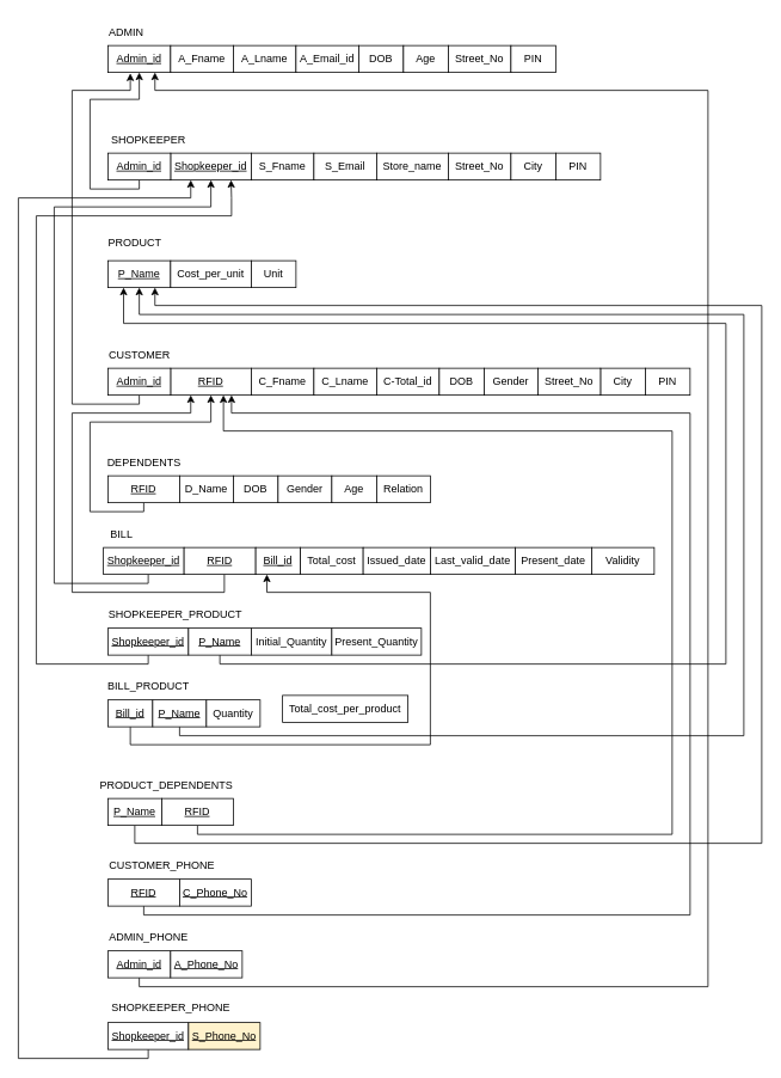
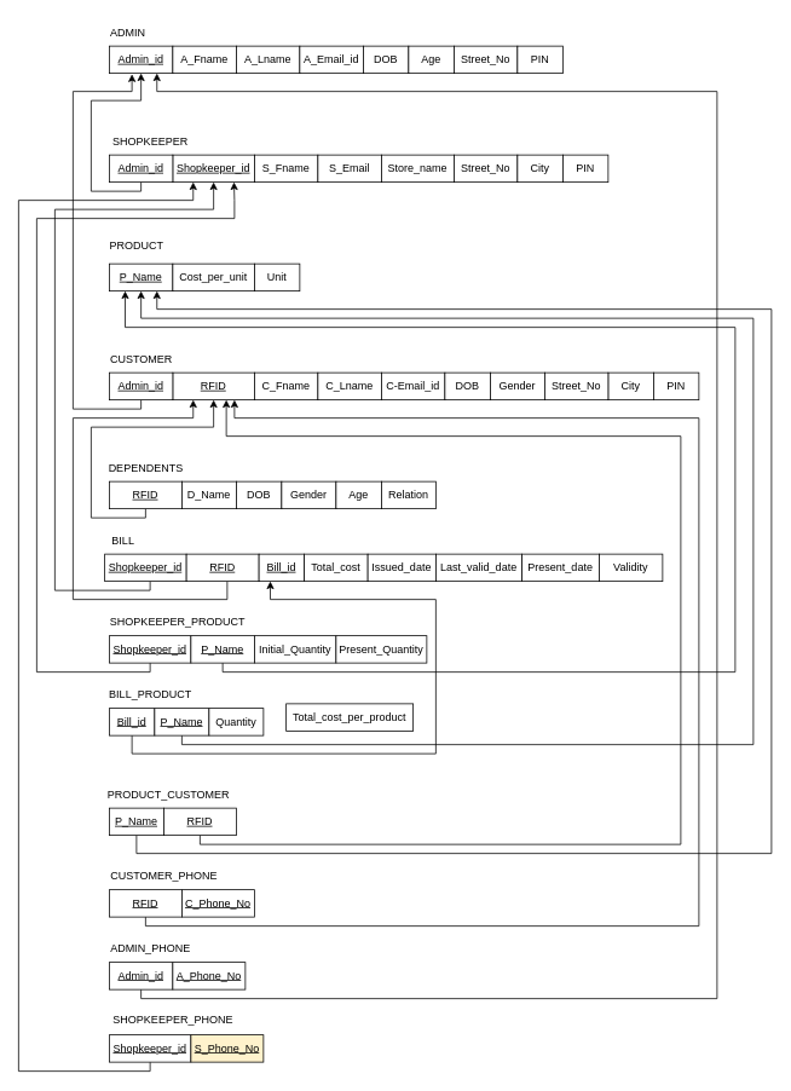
  <mxCell id="0" />
  <mxCell id="1" parent="0" />
  <mxCell id="2" value="&lt;u&gt;Admin_id&lt;/u&gt;" style="rounded=0;whiteSpace=wrap;html=1;" parent="1" vertex="1"><mxGeometry x="120" y="50" width="70" height="30" as="geometry" /></mxCell>
  <mxCell id="3" value="A_Fname" style="rounded=0;whiteSpace=wrap;html=1;" parent="1" vertex="1"><mxGeometry x="190" y="50" width="70" height="30" as="geometry" /></mxCell>
  <mxCell id="4" value="A_Lname" style="rounded=0;whiteSpace=wrap;html=1;" parent="1" vertex="1"><mxGeometry x="260" y="50" width="70" height="30" as="geometry" /></mxCell>
  <mxCell id="5" value="A_Email_id" style="rounded=0;whiteSpace=wrap;html=1;" parent="1" vertex="1"><mxGeometry x="330" y="50" width="70" height="30" as="geometry" /></mxCell>
  <mxCell id="6" value="DOB" style="rounded=0;whiteSpace=wrap;html=1;" parent="1" vertex="1"><mxGeometry x="400" y="50" width="50" height="30" as="geometry" /></mxCell>
  <mxCell id="7" value="Age" style="rounded=0;whiteSpace=wrap;html=1;" parent="1" vertex="1"><mxGeometry x="450" y="50" width="50" height="30" as="geometry" /></mxCell>
  <mxCell id="8" value="Street_No" style="rounded=0;whiteSpace=wrap;html=1;" parent="1" vertex="1"><mxGeometry x="500" y="50" width="70" height="30" as="geometry" /></mxCell>
  <mxCell id="9" value="PIN" style="rounded=0;whiteSpace=wrap;html=1;" parent="1" vertex="1"><mxGeometry x="570" y="50" width="50" height="30" as="geometry" /></mxCell>
  <mxCell id="10" value="&lt;u&gt;Shopkeeper_id&lt;/u&gt;" style="rounded=0;whiteSpace=wrap;html=1;" parent="1" vertex="1"><mxGeometry x="190" y="170" width="90" height="30" as="geometry" /></mxCell>
  <mxCell id="11" value="S_Fname" style="rounded=0;whiteSpace=wrap;html=1;" parent="1" vertex="1"><mxGeometry x="280" y="170" width="70" height="30" as="geometry" /></mxCell>
  <mxCell id="12" value="S_Email" style="rounded=0;whiteSpace=wrap;html=1;" parent="1" vertex="1"><mxGeometry x="350" y="170" width="70" height="30" as="geometry" /></mxCell>
  <mxCell id="13" value="Store_name" style="rounded=0;whiteSpace=wrap;html=1;" parent="1" vertex="1"><mxGeometry x="420" y="170" width="80" height="30" as="geometry" /></mxCell>
  <mxCell id="14" value="Street_No" style="rounded=0;whiteSpace=wrap;html=1;" parent="1" vertex="1"><mxGeometry x="500" y="170" width="70" height="30" as="geometry" /></mxCell>
  <mxCell id="15" value="City" style="rounded=0;whiteSpace=wrap;html=1;" parent="1" vertex="1"><mxGeometry x="570" y="170" width="50" height="30" as="geometry" /></mxCell>
  <mxCell id="16" value="PIN" style="rounded=0;whiteSpace=wrap;html=1;" parent="1" vertex="1"><mxGeometry x="620" y="170" width="50" height="30" as="geometry" /></mxCell>
  <mxCell id="17" style="edgeStyle=orthogonalEdgeStyle;rounded=0;orthogonalLoop=1;jettySize=auto;html=1;entryX=0.5;entryY=1;entryDx=0;entryDy=0;" parent="1" source="18" target="2" edge="1"><mxGeometry relative="1" as="geometry"><Array as="points"><mxPoint x="155" y="210" /><mxPoint x="100" y="210" /><mxPoint x="100" y="110" /><mxPoint x="155" y="110" /></Array></mxGeometry></mxCell>
  <mxCell id="18" value="&lt;u&gt;Admin_id&lt;/u&gt;" style="rounded=0;whiteSpace=wrap;html=1;" parent="1" vertex="1"><mxGeometry x="120" y="170" width="70" height="30" as="geometry" /></mxCell>
  <mxCell id="19" value="&lt;u&gt;P_Name&lt;/u&gt;" style="rounded=0;whiteSpace=wrap;html=1;" parent="1" vertex="1"><mxGeometry x="120" y="290" width="70" height="30" as="geometry" /></mxCell>
  <mxCell id="20" value="Cost_per_unit" style="rounded=0;whiteSpace=wrap;html=1;" parent="1" vertex="1"><mxGeometry x="190" y="290" width="90" height="30" as="geometry" /></mxCell>
  <mxCell id="21" value="Unit" style="rounded=0;whiteSpace=wrap;html=1;" parent="1" vertex="1"><mxGeometry x="280" y="290" width="50" height="30" as="geometry" /></mxCell>
  <mxCell id="22" value="&lt;u&gt;RFID&lt;/u&gt;" style="rounded=0;whiteSpace=wrap;html=1;" parent="1" vertex="1"><mxGeometry x="190" y="410" width="90" height="30" as="geometry" /></mxCell>
  <mxCell id="23" value="C_Fname" style="rounded=0;whiteSpace=wrap;html=1;" parent="1" vertex="1"><mxGeometry x="280" y="410" width="70" height="30" as="geometry" /></mxCell>
  <mxCell id="24" value="C_Lname" style="rounded=0;whiteSpace=wrap;html=1;" parent="1" vertex="1"><mxGeometry x="350" y="410" width="70" height="30" as="geometry" /></mxCell>
  <mxCell id="25" value="City" style="rounded=0;whiteSpace=wrap;html=1;" parent="1" vertex="1"><mxGeometry x="670" y="410" width="50" height="30" as="geometry" /></mxCell>
  <mxCell id="26" value="PIN" style="rounded=0;whiteSpace=wrap;html=1;" parent="1" vertex="1"><mxGeometry x="720" y="410" width="50" height="30" as="geometry" /></mxCell>
  <mxCell id="27" style="edgeStyle=orthogonalEdgeStyle;rounded=0;orthogonalLoop=1;jettySize=auto;html=1;entryX=0.357;entryY=1.033;entryDx=0;entryDy=0;entryPerimeter=0;" parent="1" source="28" target="2" edge="1"><mxGeometry relative="1" as="geometry"><Array as="points"><mxPoint x="155" y="450" /><mxPoint x="80" y="450" /><mxPoint x="80" y="100" /><mxPoint x="145" y="100" /></Array></mxGeometry></mxCell>
  <mxCell id="28" value="&lt;u&gt;Admin_id&lt;/u&gt;" style="rounded=0;whiteSpace=wrap;html=1;" parent="1" vertex="1"><mxGeometry x="120" y="410" width="70" height="30" as="geometry" /></mxCell>
- <mxCell id="29" value="C-Total_id" style="rounded=0;whiteSpace=wrap;html=1;" parent="1" vertex="1"><mxGeometry x="420" y="410" width="70" height="30" as="geometry" /></mxCell>
+ <mxCell id="29" value="C-Email_id" style="rounded=0;whiteSpace=wrap;html=1;" parent="1" vertex="1"><mxGeometry x="420" y="410" width="70" height="30" as="geometry" /></mxCell>
  <mxCell id="30" value="DOB" style="rounded=0;whiteSpace=wrap;html=1;" parent="1" vertex="1"><mxGeometry x="490" y="410" width="50" height="30" as="geometry" /></mxCell>
  <mxCell id="31" value="Gender" style="rounded=0;whiteSpace=wrap;html=1;" parent="1" vertex="1"><mxGeometry x="540" y="410" width="60" height="30" as="geometry" /></mxCell>
  <mxCell id="32" value="Street_No" style="rounded=0;whiteSpace=wrap;html=1;" parent="1" vertex="1"><mxGeometry x="600" y="410" width="70" height="30" as="geometry" /></mxCell>
  <mxCell id="33" style="edgeStyle=orthogonalEdgeStyle;rounded=0;orthogonalLoop=1;jettySize=auto;html=1;entryX=0.5;entryY=1;entryDx=0;entryDy=0;" parent="1" source="34" target="22" edge="1"><mxGeometry relative="1" as="geometry"><Array as="points"><mxPoint x="160" y="570" /><mxPoint x="100" y="570" /><mxPoint x="100" y="470" /><mxPoint x="235" y="470" /></Array></mxGeometry></mxCell>
  <mxCell id="34" value="&lt;u&gt;RFID&lt;/u&gt;" style="rounded=0;whiteSpace=wrap;html=1;" parent="1" vertex="1"><mxGeometry x="120" y="530" width="80" height="30" as="geometry" /></mxCell>
  <mxCell id="35" value="D_Name" style="rounded=0;whiteSpace=wrap;html=1;" parent="1" vertex="1"><mxGeometry x="200" y="530" width="60" height="30" as="geometry" /></mxCell>
  <mxCell id="36" value="DOB" style="rounded=0;whiteSpace=wrap;html=1;" parent="1" vertex="1"><mxGeometry x="260" y="530" width="50" height="30" as="geometry" /></mxCell>
  <mxCell id="37" value="Gender" style="rounded=0;whiteSpace=wrap;html=1;" parent="1" vertex="1"><mxGeometry x="310" y="530" width="60" height="30" as="geometry" /></mxCell>
  <mxCell id="38" value="Age" style="rounded=0;whiteSpace=wrap;html=1;" parent="1" vertex="1"><mxGeometry x="370" y="530" width="50" height="30" as="geometry" /></mxCell>
  <mxCell id="39" value="Relation" style="rounded=0;whiteSpace=wrap;html=1;" parent="1" vertex="1"><mxGeometry x="420" y="530" width="60" height="30" as="geometry" /></mxCell>
  <mxCell id="40" style="edgeStyle=orthogonalEdgeStyle;rounded=0;orthogonalLoop=1;jettySize=auto;html=1;entryX=0.5;entryY=1;entryDx=0;entryDy=0;" parent="1" source="41" target="10" edge="1"><mxGeometry relative="1" as="geometry"><Array as="points"><mxPoint x="165" y="650" /><mxPoint x="60" y="650" /><mxPoint x="60" y="230" /><mxPoint x="235" y="230" /></Array></mxGeometry></mxCell>
  <mxCell id="41" value="&lt;u&gt;Shopkeeper_id&lt;/u&gt;" style="rounded=0;whiteSpace=wrap;html=1;" parent="1" vertex="1"><mxGeometry x="115" y="610" width="90" height="30" as="geometry" /></mxCell>
  <mxCell id="42" style="edgeStyle=orthogonalEdgeStyle;rounded=0;orthogonalLoop=1;jettySize=auto;html=1;entryX=0.25;entryY=1;entryDx=0;entryDy=0;" parent="1" source="43" target="22" edge="1"><mxGeometry relative="1" as="geometry"><Array as="points"><mxPoint x="250" y="660" /><mxPoint x="80" y="660" /><mxPoint x="80" y="460" /><mxPoint x="213" y="460" /></Array></mxGeometry></mxCell>
  <mxCell id="43" value="&lt;u&gt;RFID&lt;/u&gt;" style="rounded=0;whiteSpace=wrap;html=1;" parent="1" vertex="1"><mxGeometry x="205" y="610" width="80" height="30" as="geometry" /></mxCell>
  <mxCell id="44" value="&lt;u&gt;Bill_id&lt;/u&gt;" style="rounded=0;whiteSpace=wrap;html=1;" parent="1" vertex="1"><mxGeometry x="285" y="610" width="50" height="30" as="geometry" /></mxCell>
  <mxCell id="45" value="Total_cost" style="rounded=0;whiteSpace=wrap;html=1;" parent="1" vertex="1"><mxGeometry x="335" y="610" width="70" height="30" as="geometry" /></mxCell>
  <mxCell id="46" style="edgeStyle=orthogonalEdgeStyle;rounded=0;orthogonalLoop=1;jettySize=auto;html=1;entryX=0.75;entryY=1;entryDx=0;entryDy=0;" parent="1" source="47" target="10" edge="1"><mxGeometry relative="1" as="geometry"><mxPoint x="255" y="210" as="targetPoint" /><Array as="points"><mxPoint x="165" y="740" /><mxPoint x="40" y="740" /><mxPoint x="40" y="240" /><mxPoint x="258" y="240" /><mxPoint x="258" y="220" /></Array></mxGeometry></mxCell>
  <mxCell id="47" value="&lt;u&gt;Shopkeeper_id&lt;/u&gt;" style="rounded=0;whiteSpace=wrap;html=1;" parent="1" vertex="1"><mxGeometry x="120" y="700" width="90" height="30" as="geometry" /></mxCell>
  <mxCell id="48" style="edgeStyle=orthogonalEdgeStyle;rounded=0;orthogonalLoop=1;jettySize=auto;html=1;entryX=0.25;entryY=1;entryDx=0;entryDy=0;" parent="1" source="49" target="19" edge="1"><mxGeometry relative="1" as="geometry"><Array as="points"><mxPoint x="245" y="740" /><mxPoint x="810" y="740" /><mxPoint x="810" y="360" /><mxPoint x="138" y="360" /></Array></mxGeometry></mxCell>
  <mxCell id="49" value="&lt;u&gt;P_Name&lt;/u&gt;" style="rounded=0;whiteSpace=wrap;html=1;" parent="1" vertex="1"><mxGeometry x="210" y="700" width="70" height="30" as="geometry" /></mxCell>
  <mxCell id="50" style="edgeStyle=orthogonalEdgeStyle;rounded=0;orthogonalLoop=1;jettySize=auto;html=1;entryX=0.25;entryY=1;entryDx=0;entryDy=0;" parent="1" source="51" target="44" edge="1"><mxGeometry relative="1" as="geometry"><Array as="points"><mxPoint x="145" y="830" /><mxPoint x="480" y="830" /><mxPoint x="480" y="660" /><mxPoint x="298" y="660" /></Array><mxPoint x="270" y="660" as="targetPoint" /></mxGeometry></mxCell>
  <mxCell id="51" value="&lt;u&gt;Bill_id&lt;/u&gt;" style="rounded=0;whiteSpace=wrap;html=1;" parent="1" vertex="1"><mxGeometry x="120" y="780" width="50" height="30" as="geometry" /></mxCell>
  <mxCell id="52" style="edgeStyle=orthogonalEdgeStyle;rounded=0;orthogonalLoop=1;jettySize=auto;html=1;entryX=0.5;entryY=1;entryDx=0;entryDy=0;" parent="1" source="53" target="19" edge="1"><mxGeometry relative="1" as="geometry"><mxPoint x="950" y="460" as="targetPoint" /><Array as="points"><mxPoint x="200" y="820" /><mxPoint x="830" y="820" /><mxPoint x="830" y="350" /><mxPoint x="155" y="350" /></Array></mxGeometry></mxCell>
  <mxCell id="53" value="&lt;u&gt;P_Name&lt;/u&gt;" style="rounded=0;whiteSpace=wrap;html=1;" parent="1" vertex="1"><mxGeometry x="170" y="780" width="60" height="30" as="geometry" /></mxCell>
  <mxCell id="54" style="edgeStyle=orthogonalEdgeStyle;rounded=0;orthogonalLoop=1;jettySize=auto;html=1;entryX=0.75;entryY=1;entryDx=0;entryDy=0;" parent="1" source="55" target="19" edge="1"><mxGeometry relative="1" as="geometry"><mxPoint x="180" y="330" as="targetPoint" /><Array as="points"><mxPoint x="150" y="940" /><mxPoint x="850" y="940" /><mxPoint x="850" y="340" /><mxPoint x="173" y="340" /></Array></mxGeometry></mxCell>
  <mxCell id="55" value="&lt;u&gt;P_Name&lt;/u&gt;" style="rounded=0;whiteSpace=wrap;html=1;" parent="1" vertex="1"><mxGeometry x="120" y="890" width="60" height="30" as="geometry" /></mxCell>
  <mxCell id="56" style="edgeStyle=orthogonalEdgeStyle;rounded=0;orthogonalLoop=1;jettySize=auto;html=1;" parent="1" source="57" edge="1"><mxGeometry relative="1" as="geometry"><Array as="points"><mxPoint x="220" y="930" /><mxPoint x="750" y="930" /><mxPoint x="750" y="480" /><mxPoint x="249" y="480" /></Array><mxPoint x="249" y="440" as="targetPoint" /></mxGeometry></mxCell>
  <mxCell id="57" value="&lt;u&gt;RFID&lt;/u&gt;" style="rounded=0;whiteSpace=wrap;html=1;" parent="1" vertex="1"><mxGeometry x="180" y="890" width="80" height="30" as="geometry" /></mxCell>
  <mxCell id="58" style="edgeStyle=orthogonalEdgeStyle;rounded=0;orthogonalLoop=1;jettySize=auto;html=1;" parent="1" source="59" edge="1"><mxGeometry relative="1" as="geometry"><mxPoint x="258" y="440" as="targetPoint" /><Array as="points"><mxPoint x="160" y="1020" /><mxPoint x="770" y="1020" /><mxPoint x="770" y="460" /><mxPoint x="258" y="460" /></Array></mxGeometry></mxCell>
  <mxCell id="59" value="&lt;u&gt;RFID&lt;/u&gt;" style="rounded=0;whiteSpace=wrap;html=1;" parent="1" vertex="1"><mxGeometry x="120" y="980" width="80" height="30" as="geometry" /></mxCell>
  <mxCell id="60" value="&lt;u&gt;C_Phone_No&lt;/u&gt;" style="rounded=0;whiteSpace=wrap;html=1;" parent="1" vertex="1"><mxGeometry x="200" y="980" width="80" height="30" as="geometry" /></mxCell>
  <mxCell id="61" style="edgeStyle=orthogonalEdgeStyle;rounded=0;orthogonalLoop=1;jettySize=auto;html=1;entryX=0.75;entryY=1;entryDx=0;entryDy=0;" parent="1" source="62" target="2" edge="1"><mxGeometry relative="1" as="geometry"><Array as="points"><mxPoint x="155" y="1100" /><mxPoint x="790" y="1100" /><mxPoint x="790" y="100" /><mxPoint x="173" y="100" /></Array></mxGeometry></mxCell>
  <mxCell id="62" value="&lt;u&gt;Admin_id&lt;/u&gt;" style="rounded=0;whiteSpace=wrap;html=1;" parent="1" vertex="1"><mxGeometry x="120" y="1060" width="70" height="30" as="geometry" /></mxCell>
  <mxCell id="63" value="&lt;u&gt;A_Phone_No&lt;/u&gt;" style="rounded=0;whiteSpace=wrap;html=1;" parent="1" vertex="1"><mxGeometry x="190" y="1060" width="80" height="30" as="geometry" /></mxCell>
  <mxCell id="64" style="edgeStyle=orthogonalEdgeStyle;rounded=0;orthogonalLoop=1;jettySize=auto;html=1;entryX=0.25;entryY=1;entryDx=0;entryDy=0;" parent="1" source="65" target="10" edge="1"><mxGeometry relative="1" as="geometry"><mxPoint x="213" y="210" as="targetPoint" /><Array as="points"><mxPoint x="165" y="1180" /><mxPoint x="20" y="1180" /><mxPoint x="20" y="220" /><mxPoint x="213" y="220" /></Array></mxGeometry></mxCell>
  <mxCell id="65" value="&lt;u&gt;Shopkeeper_id&lt;/u&gt;" style="rounded=0;whiteSpace=wrap;html=1;" parent="1" vertex="1"><mxGeometry x="120" y="1140" width="90" height="30" as="geometry" /></mxCell>
  <mxCell id="66" value="&lt;u&gt;S_Phone_No&lt;/u&gt;" style="rounded=0;whiteSpace=wrap;html=1;fillColor=#fff2cc;" parent="1" vertex="1"><mxGeometry x="210" y="1140" width="80" height="30" as="geometry" /></mxCell>
  <mxCell id="67" value="ADMIN" style="text;html=1;align=center;verticalAlign=middle;resizable=0;points=[];autosize=1;strokeColor=none;fillColor=none;" parent="1" vertex="1"><mxGeometry x="110" y="20" width="60" height="30" as="geometry" /></mxCell>
  <mxCell id="68" value="SHOPKEEPER" style="text;html=1;align=center;verticalAlign=middle;resizable=0;points=[];autosize=1;strokeColor=none;fillColor=none;" parent="1" vertex="1"><mxGeometry x="110" y="140" width="110" height="30" as="geometry" /></mxCell>
  <mxCell id="69" value="PRODUCT" style="text;html=1;align=center;verticalAlign=middle;resizable=0;points=[];autosize=1;strokeColor=none;fillColor=none;" parent="1" vertex="1"><mxGeometry x="110" y="255" width="80" height="30" as="geometry" /></mxCell>
  <mxCell id="70" value="CUSTOMER" style="text;html=1;align=center;verticalAlign=middle;resizable=0;points=[];autosize=1;strokeColor=none;fillColor=none;" parent="1" vertex="1"><mxGeometry x="110" y="380" width="90" height="30" as="geometry" /></mxCell>
  <mxCell id="71" value="DEPENDENTS" style="text;html=1;align=center;verticalAlign=middle;resizable=0;points=[];autosize=1;strokeColor=none;fillColor=none;" parent="1" vertex="1"><mxGeometry x="110" y="500" width="100" height="30" as="geometry" /></mxCell>
  <mxCell id="72" value="BILL" style="text;html=1;align=center;verticalAlign=middle;resizable=0;points=[];autosize=1;strokeColor=none;fillColor=none;" parent="1" vertex="1"><mxGeometry x="110" y="580" width="50" height="30" as="geometry" /></mxCell>
  <mxCell id="73" value="SHOPKEEPER_PRODUCT" style="text;html=1;align=center;verticalAlign=middle;resizable=0;points=[];autosize=1;strokeColor=none;fillColor=none;" parent="1" vertex="1"><mxGeometry x="110" y="670" width="170" height="30" as="geometry" /></mxCell>
  <mxCell id="74" value="BILL_PRODUCT" style="text;html=1;align=center;verticalAlign=middle;resizable=0;points=[];autosize=1;strokeColor=none;fillColor=none;" parent="1" vertex="1"><mxGeometry x="110" y="750" width="110" height="30" as="geometry" /></mxCell>
- <mxCell id="75" value="PRODUCT_DEPENDENTS" style="text;html=1;align=center;verticalAlign=middle;resizable=0;points=[];autosize=1;strokeColor=none;fillColor=none;" parent="1" vertex="1"><mxGeometry x="105" y="860" width="160" height="30" as="geometry" /></mxCell>
+ <mxCell id="75" value="PRODUCT_CUSTOMER" style="text;html=1;align=center;verticalAlign=middle;resizable=0;points=[];autosize=1;strokeColor=none;fillColor=none;" parent="1" vertex="1"><mxGeometry x="105" y="860" width="160" height="30" as="geometry" /></mxCell>
  <mxCell id="76" value="CUSTOMER_PHONE" style="text;html=1;align=center;verticalAlign=middle;resizable=0;points=[];autosize=1;strokeColor=none;fillColor=none;" parent="1" vertex="1"><mxGeometry x="110" y="950" width="140" height="30" as="geometry" /></mxCell>
  <mxCell id="77" value="ADMIN_PHONE" style="text;html=1;align=center;verticalAlign=middle;resizable=0;points=[];autosize=1;strokeColor=none;fillColor=none;" parent="1" vertex="1"><mxGeometry x="110" y="1030" width="110" height="30" as="geometry" /></mxCell>
  <mxCell id="78" value="SHOPKEEPER_PHONE" style="text;html=1;align=center;verticalAlign=middle;resizable=0;points=[];autosize=1;strokeColor=none;fillColor=none;" parent="1" vertex="1"><mxGeometry x="115" y="1108" width="150" height="30" as="geometry" /></mxCell>
  <mxCell id="79" value="Total_cost_per_product" style="rounded=0;whiteSpace=wrap;html=1;" parent="1" vertex="1"><mxGeometry x="315" y="775" width="140" height="30" as="geometry" /></mxCell>
  <mxCell id="80" value="Quantity" style="rounded=0;whiteSpace=wrap;html=1;" parent="1" vertex="1"><mxGeometry x="230" y="780" width="60" height="30" as="geometry" /></mxCell>
  <mxCell id="81" value="Issued_date" style="rounded=0;whiteSpace=wrap;html=1;" parent="1" vertex="1"><mxGeometry x="405" y="610" width="75" height="30" as="geometry" /></mxCell>
  <mxCell id="82" value="Last_valid_date" style="rounded=0;whiteSpace=wrap;html=1;" parent="1" vertex="1"><mxGeometry x="480" y="610" width="95" height="30" as="geometry" /></mxCell>
  <mxCell id="83" value="Present_date" style="rounded=0;whiteSpace=wrap;html=1;" parent="1" vertex="1"><mxGeometry x="575" y="610" width="85" height="30" as="geometry" /></mxCell>
  <mxCell id="84" value="Validity" style="rounded=0;whiteSpace=wrap;html=1;" parent="1" vertex="1"><mxGeometry x="660" y="610" width="70" height="30" as="geometry" /></mxCell>
  <mxCell id="85" value="Initial_Quantity" style="rounded=0;whiteSpace=wrap;html=1;" vertex="1" parent="1"><mxGeometry x="280" y="700" width="90" height="30" as="geometry" /></mxCell>
  <mxCell id="86" value="Present_Quantity" style="rounded=0;whiteSpace=wrap;html=1;" vertex="1" parent="1"><mxGeometry x="370" y="700" width="100" height="30" as="geometry" /></mxCell>
